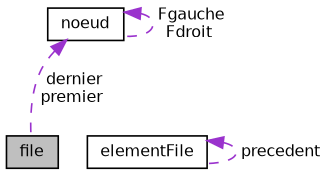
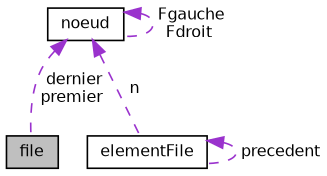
  digraph {
    node [color=black fillcolor=white fontname=Helvetica fontsize=10 shape=record style=filled]
    edge [color=darkorchid3 dir=back fontname=Helvetica fontsize=10 labelfontname=Helvetica labelfontsize=10 style=dashed]
    n1 [fillcolor=grey75 fontcolor=black height=0.2 label=file width=0.4]
    n2 [height=0.2 label=elementFile width=0.4]
    n3 [height=0.2 label=noeud width=0.4]
    n2 -> n2 [label=" precedent"]
    n3 -> n1 [label=" dernier\npremier"]
+   n3 -> n2 [label=" n"]
    n3 -> n3 [label=" Fgauche\nFdroit"]
  }
